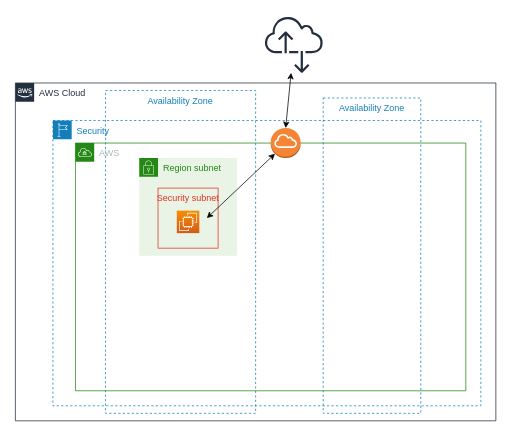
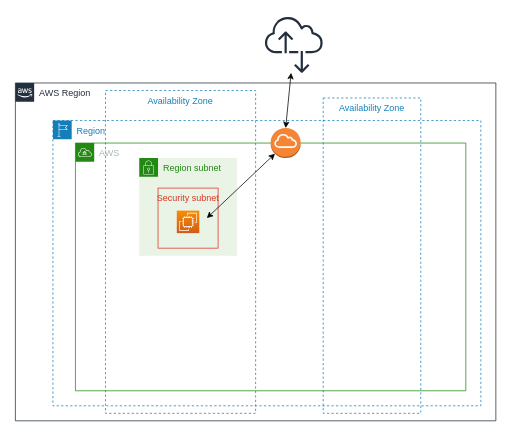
  <mxCell id="0" />
  <mxCell id="1" parent="0" />
- <mxCell id="2" value="AWS Cloud" style="points=[[0,0],[0.25,0],[0.5,0],[0.75,0],[1,0],[1,0.25],[1,0.5],[1,0.75],[1,1],[0.75,1],[0.5,1],[0.25,1],[0,1],[0,0.75],[0,0.5],[0,0.25]];outlineConnect=0;gradientColor=none;html=1;whiteSpace=wrap;fontSize=12;fontStyle=0;shape=mxgraph.aws4.group;grIcon=mxgraph.aws4.group_aws_cloud_alt;strokeColor=#232F3E;fillColor=none;verticalAlign=top;align=left;spacingLeft=30;fontColor=#232F3E;dashed=0;" vertex="1" parent="1"><mxGeometry x="20" y="110" width="640" height="450" as="geometry" /></mxCell>
- <mxCell id="3" value="Security" style="points=[[0,0],[0.25,0],[0.5,0],[0.75,0],[1,0],[1,0.25],[1,0.5],[1,0.75],[1,1],[0.75,1],[0.5,1],[0.25,1],[0,1],[0,0.75],[0,0.5],[0,0.25]];outlineConnect=0;gradientColor=none;html=1;whiteSpace=wrap;fontSize=12;fontStyle=0;shape=mxgraph.aws4.group;grIcon=mxgraph.aws4.group_region;strokeColor=#147EBA;fillColor=none;verticalAlign=top;align=left;spacingLeft=30;fontColor=#147EBA;dashed=1;" vertex="1" parent="1"><mxGeometry x="70" y="160" width="570" height="380" as="geometry" /></mxCell>
+ <mxCell id="2" value="AWS Region" style="points=[[0,0],[0.25,0],[0.5,0],[0.75,0],[1,0],[1,0.25],[1,0.5],[1,0.75],[1,1],[0.75,1],[0.5,1],[0.25,1],[0,1],[0,0.75],[0,0.5],[0,0.25]];outlineConnect=0;gradientColor=none;html=1;whiteSpace=wrap;fontSize=12;fontStyle=0;shape=mxgraph.aws4.group;grIcon=mxgraph.aws4.group_aws_cloud_alt;strokeColor=#232F3E;fillColor=none;verticalAlign=top;align=left;spacingLeft=30;fontColor=#232F3E;dashed=0;" vertex="1" parent="1"><mxGeometry x="20" y="110" width="640" height="450" as="geometry" /></mxCell>
+ <mxCell id="3" value="Region" style="points=[[0,0],[0.25,0],[0.5,0],[0.75,0],[1,0],[1,0.25],[1,0.5],[1,0.75],[1,1],[0.75,1],[0.5,1],[0.25,1],[0,1],[0,0.75],[0,0.5],[0,0.25]];outlineConnect=0;gradientColor=none;html=1;whiteSpace=wrap;fontSize=12;fontStyle=0;shape=mxgraph.aws4.group;grIcon=mxgraph.aws4.group_region;strokeColor=#147EBA;fillColor=none;verticalAlign=top;align=left;spacingLeft=30;fontColor=#147EBA;dashed=1;" vertex="1" parent="1"><mxGeometry x="70" y="160" width="570" height="380" as="geometry" /></mxCell>
  <mxCell id="4" value="Availability Zone" style="fillColor=none;strokeColor=#147EBA;dashed=1;verticalAlign=top;fontStyle=0;fontColor=#147EBA;" vertex="1" parent="1"><mxGeometry x="140" y="120" width="200" height="430" as="geometry" /></mxCell>
  <mxCell id="5" value="AWS" style="points=[[0,0],[0.25,0],[0.5,0],[0.75,0],[1,0],[1,0.25],[1,0.5],[1,0.75],[1,1],[0.75,1],[0.5,1],[0.25,1],[0,1],[0,0.75],[0,0.5],[0,0.25]];outlineConnect=0;gradientColor=none;html=1;whiteSpace=wrap;fontSize=12;fontStyle=0;shape=mxgraph.aws4.group;grIcon=mxgraph.aws4.group_vpc;strokeColor=#248814;fillColor=none;verticalAlign=top;align=left;spacingLeft=30;fontColor=#AAB7B8;dashed=0;" vertex="1" parent="1"><mxGeometry x="100" y="190" width="520" height="330" as="geometry" /></mxCell>
  <mxCell id="6" value="Region subnet" style="points=[[0,0],[0.25,0],[0.5,0],[0.75,0],[1,0],[1,0.25],[1,0.5],[1,0.75],[1,1],[0.75,1],[0.5,1],[0.25,1],[0,1],[0,0.75],[0,0.5],[0,0.25]];outlineConnect=0;gradientColor=none;html=1;whiteSpace=wrap;fontSize=12;fontStyle=0;shape=mxgraph.aws4.group;grIcon=mxgraph.aws4.group_security_group;grStroke=0;strokeColor=#248814;fillColor=#E9F3E6;verticalAlign=top;align=left;spacingLeft=30;fontColor=#248814;dashed=0;" vertex="1" parent="1"><mxGeometry x="185" y="210" width="130" height="130" as="geometry" /></mxCell>
  <mxCell id="7" value="Availability Zone" style="fillColor=none;strokeColor=#147EBA;dashed=1;verticalAlign=top;fontStyle=0;fontColor=#147EBA;" vertex="1" parent="1"><mxGeometry x="430" y="130" width="130" height="420" as="geometry" /></mxCell>
  <mxCell id="8" value="" style="points=[[0,0,0],[0.25,0,0],[0.5,0,0],[0.75,0,0],[1,0,0],[0,1,0],[0.25,1,0],[0.5,1,0],[0.75,1,0],[1,1,0],[0,0.25,0],[0,0.5,0],[0,0.75,0],[1,0.25,0],[1,0.5,0],[1,0.75,0]];outlineConnect=0;fontColor=#232F3E;gradientColor=#F78E04;gradientDirection=north;fillColor=#D05C17;strokeColor=#ffffff;dashed=0;verticalLabelPosition=bottom;verticalAlign=top;align=center;html=1;fontSize=12;fontStyle=0;aspect=fixed;shape=mxgraph.aws4.resourceIcon;resIcon=mxgraph.aws4.ec2;" vertex="1" parent="1"><mxGeometry x="235" y="280" width="30" height="30" as="geometry" /></mxCell>
  <mxCell id="9" value="Security subnet" style="fillColor=none;strokeColor=#DD3522;verticalAlign=top;fontStyle=0;fontColor=#DD3522;" vertex="1" parent="1"><mxGeometry x="210" y="250" width="80" height="80" as="geometry" /></mxCell>
  <mxCell id="10" value="" style="outlineConnect=0;dashed=0;verticalLabelPosition=bottom;verticalAlign=top;align=center;html=1;shape=mxgraph.aws3.internet_gateway;fillColor=#F58534;gradientColor=none;" vertex="1" parent="1"><mxGeometry x="360" y="170" width="40" height="40" as="geometry" /></mxCell>
  <mxCell id="11" value="" style="outlineConnect=0;fontColor=#232F3E;gradientColor=none;fillColor=#232F3E;strokeColor=none;dashed=0;verticalLabelPosition=bottom;verticalAlign=top;align=center;html=1;fontSize=12;fontStyle=0;aspect=fixed;pointerEvents=1;shape=mxgraph.aws4.internet_alt2;" vertex="1" parent="1"><mxGeometry x="352" y="20" width="78" height="78" as="geometry" /></mxCell>
  <mxCell id="12" value="" style="endArrow=classic;startArrow=classic;html=1;entryX=0.145;entryY=0.855;entryDx=0;entryDy=0;entryPerimeter=0;" edge="1" parent="1" target="10"><mxGeometry width="50" height="50" relative="1" as="geometry"><mxPoint x="275" y="290" as="sourcePoint" /><mxPoint x="325" y="240" as="targetPoint" /></mxGeometry></mxCell>
  <mxCell id="13" value="" style="endArrow=classic;startArrow=classic;html=1;exitX=0.5;exitY=0;exitDx=0;exitDy=0;exitPerimeter=0;" edge="1" parent="1" source="10" target="11"><mxGeometry width="50" height="50" relative="1" as="geometry"><mxPoint x="400" y="170" as="sourcePoint" /><mxPoint x="416" y="98" as="targetPoint" /></mxGeometry></mxCell>
